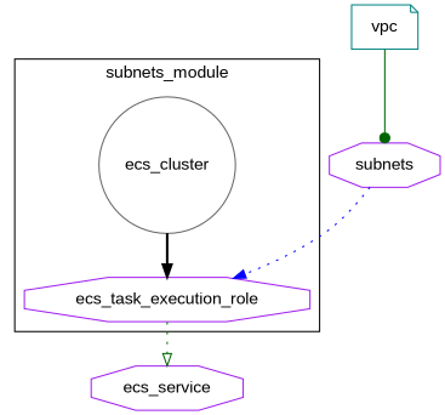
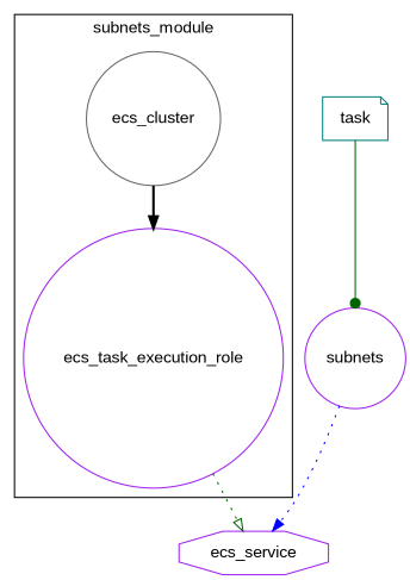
  digraph {
    fontname="Liberation Sans"
    node [color=purple fontname="Liberation Sans" shape=circle]
    edge [arrowhead=normal color=darkgreen fontname="Liberation Sans" style=dotted]
    ecs_cluster [color=gray40]
-   ecs_task_execution_role [shape=octagon]
+   ecs_task_execution_role
    ecs_service [shape=octagon]
-   vpc [color=teal shape=note]
-   subnets [shape=octagon]
+   vpc [color=teal shape=note label=task]
+   subnets
    subgraph cluster_1 {
      color=black
      label=subnets_module
      ecs_cluster
      ecs_task_execution_role
    }
    ecs_cluster -> ecs_task_execution_role [color=black style=bold]
    ecs_task_execution_role -> ecs_service [arrowhead=onormal]
    vpc -> subnets [arrowhead=dot style=solid]
-   subnets -> ecs_task_execution_role [color=blue]
+   subnets -> ecs_service [color=blue]
  }
